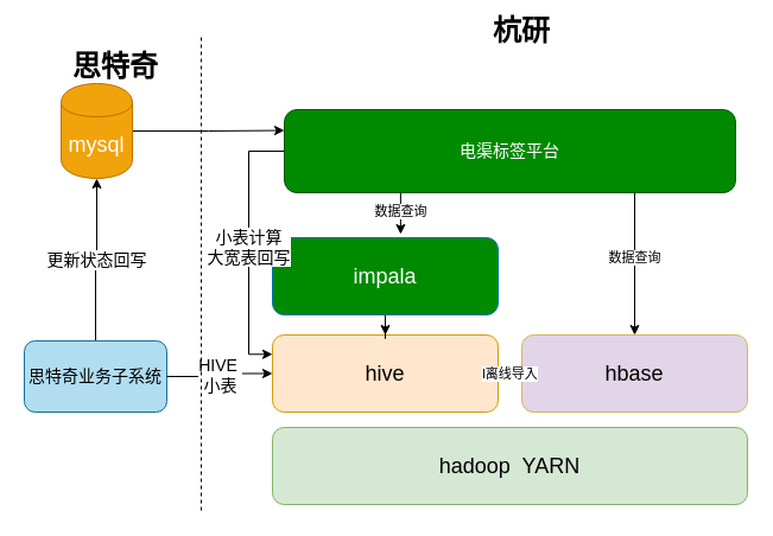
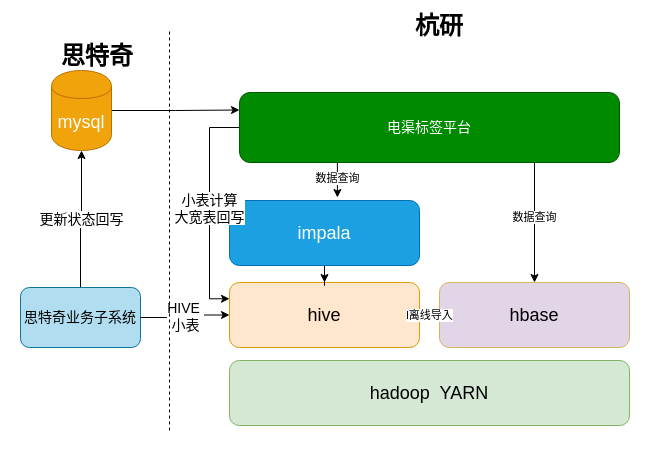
  <mxCell id="0" />
  <mxCell id="1" parent="0" />
  <mxCell id="2" value="&lt;font style=&quot;font-size: 18px&quot;&gt;hadoop&amp;nbsp; YARN&lt;/font&gt;" style="rounded=1;whiteSpace=wrap;html=1;fillColor=#d5e8d4;strokeColor=#82b366;" parent="1" vertex="1"><mxGeometry x="229" y="360" width="400" height="65" as="geometry" /></mxCell>
  <mxCell id="3" value="&lt;font style=&quot;font-size: 18px&quot;&gt;hive&lt;/font&gt;" style="rounded=1;whiteSpace=wrap;html=1;fillColor=#ffe6cc;strokeColor=#d79b00;" parent="1" vertex="1"><mxGeometry x="229" y="282" width="190" height="65" as="geometry" /></mxCell>
  <mxCell id="4" style="edgeStyle=orthogonalEdgeStyle;rounded=0;orthogonalLoop=1;jettySize=auto;html=1;exitX=0.5;exitY=1;exitDx=0;exitDy=0;" edge="1" parent="1" source="5" target="3"><mxGeometry relative="1" as="geometry" /></mxCell>
- <mxCell id="5" value="&lt;font style=&quot;font-size: 18px&quot;&gt;impala&lt;/font&gt;" style="rounded=1;whiteSpace=wrap;html=1;fillColor=#008a00;strokeColor=#006EAF;fontColor=#ffffff;" parent="1" vertex="1"><mxGeometry x="229" y="200" width="190" height="65" as="geometry" /></mxCell>
+ <mxCell id="5" value="&lt;font style=&quot;font-size: 18px&quot;&gt;impala&lt;/font&gt;" style="rounded=1;whiteSpace=wrap;html=1;fillColor=#1ba1e2;strokeColor=#006EAF;fontColor=#ffffff;" parent="1" vertex="1"><mxGeometry x="229" y="200" width="190" height="65" as="geometry" /></mxCell>
  <mxCell id="6" value="&lt;font style=&quot;font-size: 18px&quot;&gt;hbase&lt;/font&gt;" style="rounded=1;whiteSpace=wrap;html=1;fillColor=#e1d5e7;strokeColor=#d6b656;" parent="1" vertex="1"><mxGeometry x="439" y="282" width="190" height="65" as="geometry" /></mxCell>
  <mxCell id="7" style="edgeStyle=orthogonalEdgeStyle;rounded=0;orthogonalLoop=1;jettySize=auto;html=1;exitX=1;exitY=0.5;exitDx=0;exitDy=0;entryX=0;entryY=0.25;entryDx=0;entryDy=0;" parent="1" source="8" target="15" edge="1"><mxGeometry relative="1" as="geometry" /></mxCell>
  <mxCell id="8" value="&lt;font style=&quot;font-size: 18px&quot;&gt;mysql&lt;/font&gt;" style="shape=cylinder;whiteSpace=wrap;html=1;boundedLbl=1;backgroundOutline=1;fillColor=#f0a30a;strokeColor=#BD7000;fontColor=#ffffff;" parent="1" vertex="1"><mxGeometry x="51" y="70" width="60" height="80" as="geometry" /></mxCell>
  <mxCell id="9" value="&lt;font style=&quot;font-size: 14px&quot;&gt;更新状态回写&lt;/font&gt;" style="edgeStyle=orthogonalEdgeStyle;rounded=0;orthogonalLoop=1;jettySize=auto;html=1;exitX=0.5;exitY=0;exitDx=0;exitDy=0;" parent="1" source="10" target="8" edge="1"><mxGeometry relative="1" as="geometry" /></mxCell>
  <mxCell id="10" value="&lt;font style=&quot;font-size: 14px&quot;&gt;思特奇业务子系统&lt;/font&gt;" style="rounded=1;whiteSpace=wrap;html=1;fillColor=#b1ddf0;strokeColor=#10739e;" parent="1" vertex="1"><mxGeometry x="20" y="287" width="120" height="60" as="geometry" /></mxCell>
  <mxCell id="11" value="&lt;span style=&quot;font-size: 14px&quot;&gt;HIVE&amp;nbsp;&lt;br&gt;小表&lt;br&gt;&lt;/span&gt;" style="edgeStyle=orthogonalEdgeStyle;rounded=0;orthogonalLoop=1;jettySize=auto;html=1;exitX=1;exitY=0.5;exitDx=0;exitDy=0;" parent="1" source="10" target="3" edge="1"><mxGeometry relative="1" as="geometry" /></mxCell>
  <mxCell id="12" value="&lt;font style=&quot;font-size: 14px&quot;&gt;小表计算&lt;br&gt;大宽表回写&lt;/font&gt;" style="edgeStyle=orthogonalEdgeStyle;rounded=0;orthogonalLoop=1;jettySize=auto;html=1;exitX=0;exitY=0.5;exitDx=0;exitDy=0;entryX=0;entryY=0.25;entryDx=0;entryDy=0;" parent="1" source="15" target="3" edge="1"><mxGeometry relative="1" as="geometry" /></mxCell>
  <mxCell id="13" value="数据查询" style="edgeStyle=orthogonalEdgeStyle;rounded=0;orthogonalLoop=1;jettySize=auto;html=1;exitX=0.25;exitY=1;exitDx=0;exitDy=0;entryX=0.568;entryY=-0.046;entryDx=0;entryDy=0;entryPerimeter=0;" parent="1" source="15" target="5" edge="1"><mxGeometry relative="1" as="geometry" /></mxCell>
  <mxCell id="14" value="数据查询" style="edgeStyle=orthogonalEdgeStyle;rounded=0;orthogonalLoop=1;jettySize=auto;html=1;exitX=0.75;exitY=1;exitDx=0;exitDy=0;" parent="1" source="15" target="6" edge="1"><mxGeometry relative="1" as="geometry"><Array as="points"><mxPoint x="534" y="162" /></Array></mxGeometry></mxCell>
  <mxCell id="15" value="&lt;font style=&quot;font-size: 14px&quot;&gt;电渠标签平台&lt;/font&gt;" style="rounded=1;whiteSpace=wrap;html=1;fillColor=#008a00;strokeColor=#005700;fontColor=#ffffff;" parent="1" vertex="1"><mxGeometry x="239" y="92" width="380" height="70" as="geometry" /></mxCell>
  <mxCell id="16" value="l离线导入" style="edgeStyle=orthogonalEdgeStyle;rounded=0;orthogonalLoop=1;jettySize=auto;html=1;exitX=1;exitY=0.5;exitDx=0;exitDy=0;entryX=0;entryY=0.5;entryDx=0;entryDy=0;" parent="1" source="3" target="6" edge="1"><mxGeometry relative="1" as="geometry" /></mxCell>
  <mxCell id="17" value="" style="endArrow=none;dashed=1;html=1;" edge="1" parent="1"><mxGeometry width="50" height="50" relative="1" as="geometry"><mxPoint x="169" y="430" as="sourcePoint" /><mxPoint x="169" y="30" as="targetPoint" /></mxGeometry></mxCell>
  <mxCell id="18" value="&lt;font style=&quot;font-size: 24px&quot;&gt;&lt;b&gt;思特奇&lt;/b&gt;&lt;/font&gt;" style="text;html=1;strokeColor=none;fillColor=none;align=center;verticalAlign=middle;whiteSpace=wrap;rounded=0;" vertex="1" parent="1"><mxGeometry x="56" y="50" width="82" height="12" as="geometry" /></mxCell>
  <mxCell id="19" value="&lt;b&gt;&lt;font style=&quot;font-size: 24px&quot;&gt;杭研&lt;/font&gt;&lt;/b&gt;" style="text;html=1;strokeColor=none;fillColor=none;align=center;verticalAlign=middle;whiteSpace=wrap;rounded=0;" vertex="1" parent="1"><mxGeometry x="398" y="20" width="82" height="12" as="geometry" /></mxCell>
